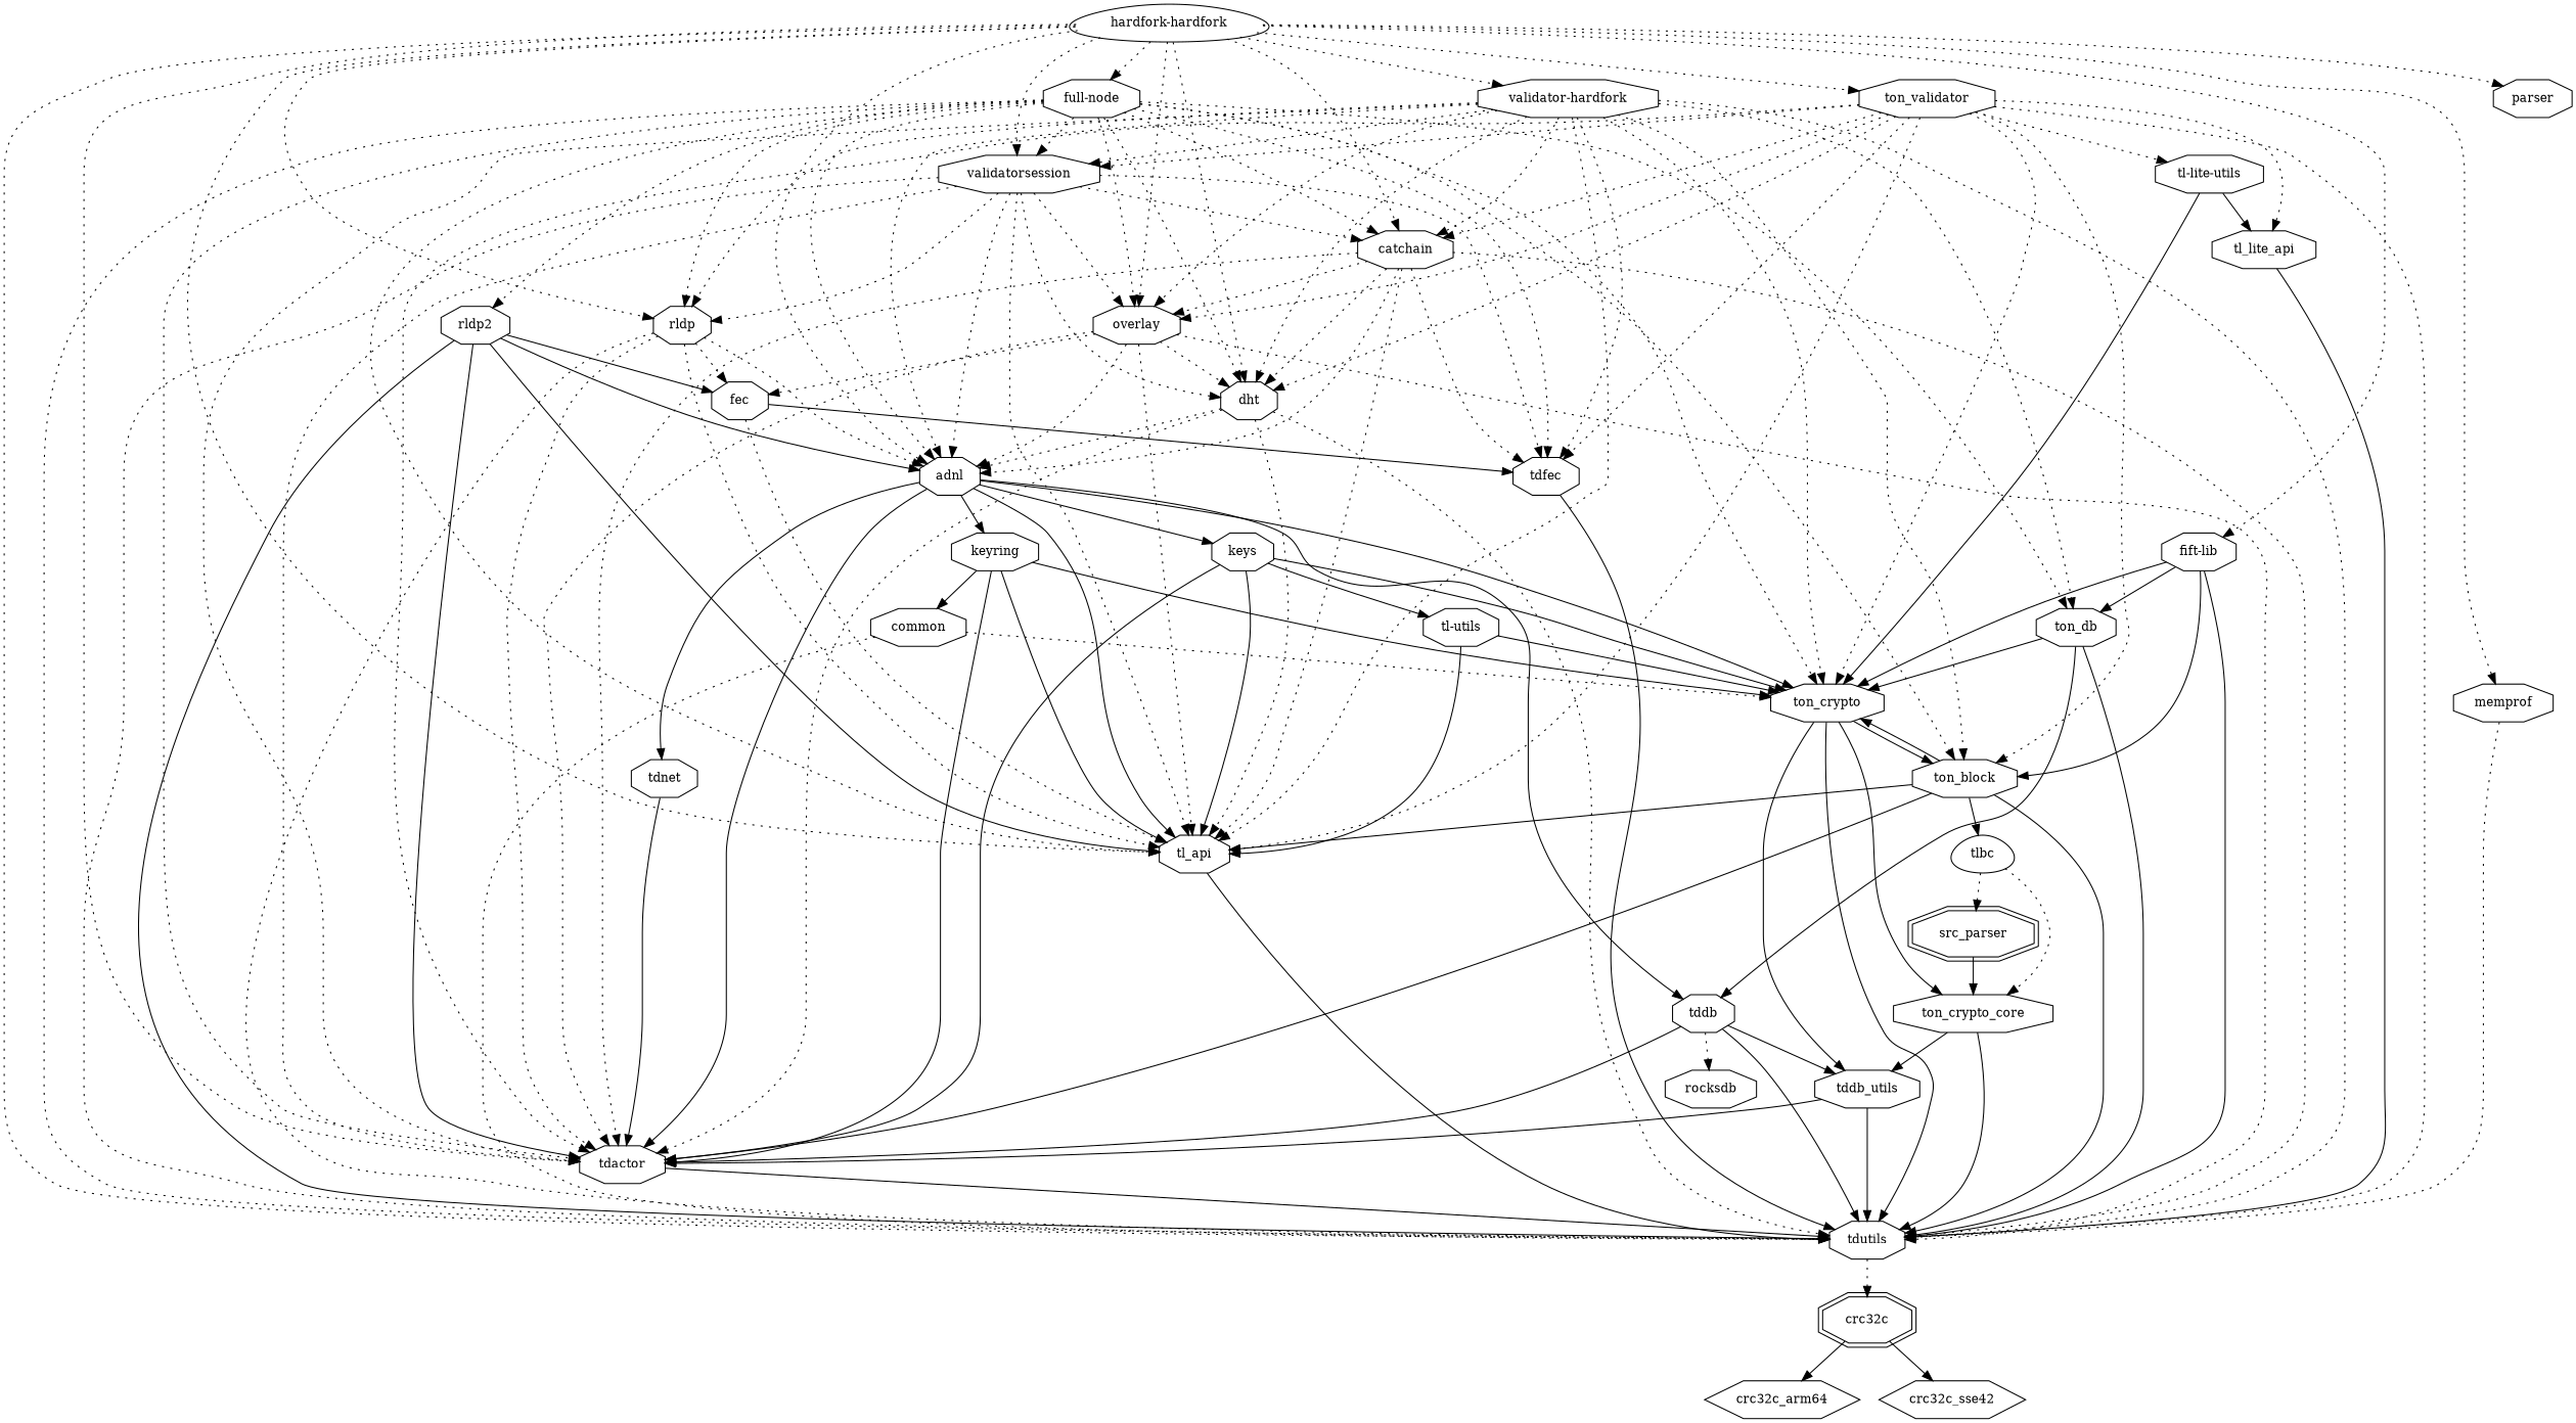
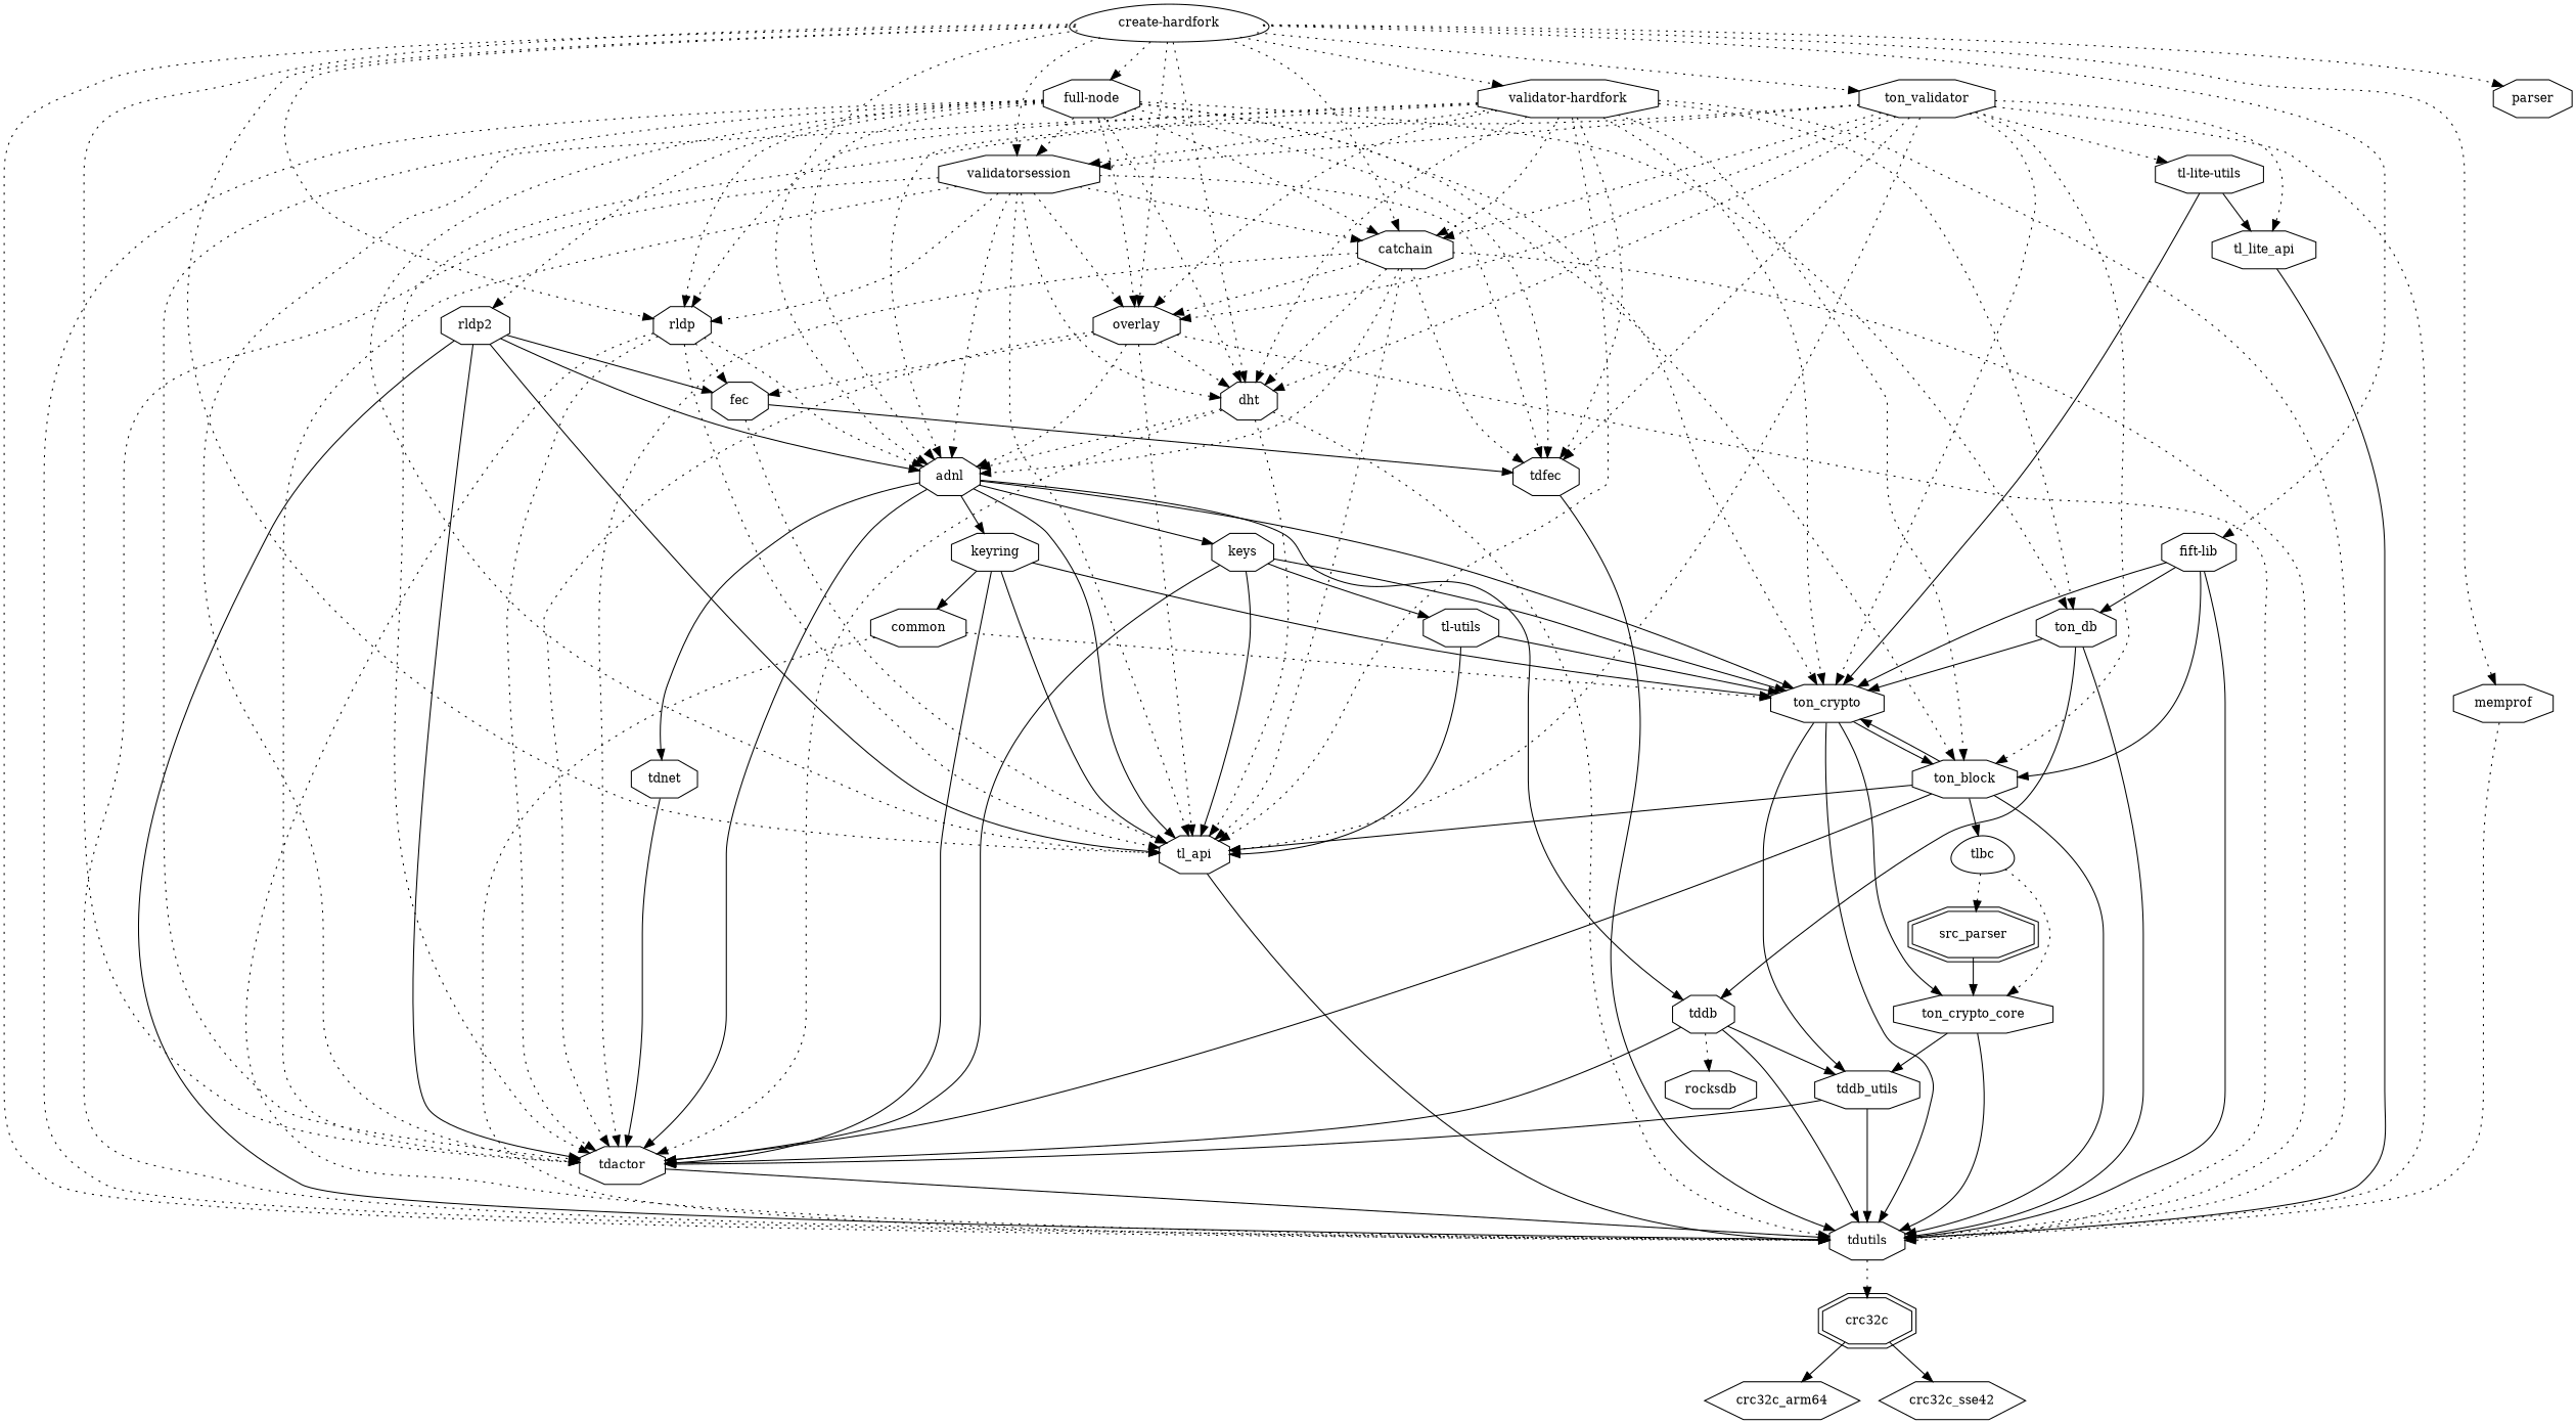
  digraph {
    node [fontsize=12 shape=octagon]
    edge [style=dotted]
-   n1 [label="hardfork-hardfork" shape=egg]
+   n1 [label="create-hardfork" shape=egg]
    n2 [label=adnl]
    n3 [label=tdutils]
    n4 [label=tdactor]
    n5 [label=tl_api]
    n6 [label=catchain]
    n7 [label=dht]
    n8 [label=overlay]
    n9 [label="fift-lib"]
    n10 [label="full-node"]
    n11 [label=rldp]
    n12 [label=validatorsession]
    n13 [label=parser]
    n14 [label=memprof]
    n15 [label=ton_validator]
    n16 [label="validator-hardfork"]
    n17 [label=keyring]
    n18 [label=ton_crypto]
    n19 [label=keys]
    n20 [label=tddb]
    n21 [label=tdnet]
    n22 [label=crc32c shape=doubleoctagon]
    n23 [label=tdfec]
    n24 [label=fec]
    n25 [label=ton_block]
    n26 [label=ton_db]
    n27 [label=rldp2]
    n28 [label="tl-lite-utils"]
    n29 [label=tl_lite_api]
    n30 [label=common]
    n31 [label=tddb_utils]
    n32 [label=ton_crypto_core]
    n33 [label="tl-utils"]
    n34 [label=rocksdb]
    n35 [label=crc32c_arm64 shape=hexagon]
    n36 [label=crc32c_sse42 shape=hexagon]
    n37 [label=tlbc shape=egg]
    n38 [label=src_parser shape=doubleoctagon]
    n1 -> n2
    n1 -> n3
    n1 -> n4
    n1 -> n5
    n1 -> n6
    n1 -> n7
    n1 -> n8
    n1 -> n9
    n1 -> n10
    n1 -> n11
    n1 -> n12
    n1 -> n13
    n1 -> n14
    n1 -> n15
    n1 -> n16
    n2 -> n4 [style=""]
    n2 -> n5 [style=""]
    n2 -> n17 [style=""]
    n2 -> n18 [style=""]
    n2 -> n19 [style=""]
    n2 -> n20 [style=""]
    n2 -> n21 [style=""]
    n3 -> n22
    n4 -> n3 [style=""]
    n5 -> n3 [style=""]
    n6 -> n2
    n6 -> n3
    n6 -> n4
    n6 -> n5
    n6 -> n7
    n6 -> n8
    n6 -> n23
    n7 -> n2
    n7 -> n3
    n7 -> n4
    n7 -> n5
    n8 -> n2
    n8 -> n3
    n8 -> n4
    n8 -> n5
    n8 -> n7
    n8 -> n24
    n9 -> n3 [style=""]
    n9 -> n18 [style=""]
    n9 -> n25 [style=""]
    n9 -> n26 [style=""]
    n10 -> n2
    n10 -> n3
    n10 -> n4
    n10 -> n5
    n10 -> n6
    n10 -> n7
    n10 -> n8
    n10 -> n11
    n10 -> n12
    n10 -> n18
    n10 -> n23
    n10 -> n25
    n10 -> n26
    n10 -> n27
    n11 -> n2
    n11 -> n3
    n11 -> n4
    n11 -> n5
    n11 -> n24
    n12 -> n2
    n12 -> n3
    n12 -> n4
    n12 -> n5
    n12 -> n6
    n12 -> n7
    n12 -> n8
    n12 -> n11
    n12 -> n23
    n14 -> n3
    n15 -> n3
    n15 -> n4
    n15 -> n5
    n15 -> n6
    n15 -> n7
    n15 -> n8
    n15 -> n12
    n15 -> n18
    n15 -> n23
    n15 -> n25
    n15 -> n28
    n15 -> n29
    n16 -> n2
    n16 -> n3
    n16 -> n4
    n16 -> n5
    n16 -> n6
    n16 -> n7
    n16 -> n8
    n16 -> n11
    n16 -> n12
    n16 -> n18
    n16 -> n23
    n16 -> n25
    n16 -> n26
    n17 -> n4 [style=""]
    n17 -> n5 [style=""]
    n17 -> n18 [style=""]
    n17 -> n30 [style=""]
    n18 -> n3 [style=""]
    n18 -> n25 [style=""]
    n18 -> n31 [style=""]
    n18 -> n32 [style=""]
    n19 -> n4 [style=""]
    n19 -> n5 [style=""]
    n19 -> n18 [style=""]
    n19 -> n33 [style=""]
    n20 -> n3 [style=""]
    n20 -> n4 [style=""]
    n20 -> n31 [style=""]
    n20 -> n34
    n21 -> n4 [style=""]
    n22 -> n35 [style=""]
    n22 -> n36 [style=""]
    n23 -> n3 [style=""]
    n24 -> n5
    n24 -> n23 [style=""]
    n25 -> n3 [style=""]
    n25 -> n4 [style=""]
    n25 -> n5 [style=""]
    n25 -> n18 [style=""]
    n25 -> n37 [style=""]
    n26 -> n3 [style=""]
    n26 -> n18 [style=""]
    n26 -> n20 [style=""]
    n27 -> n2 [style=""]
    n27 -> n3 [style=""]
    n27 -> n4 [style=""]
    n27 -> n5 [style=""]
    n27 -> n24 [style=""]
    n28 -> n18 [style=""]
    n28 -> n29 [style=""]
    n29 -> n3 [style=""]
    n30 -> n3
    n30 -> n18
    n31 -> n3 [style=""]
    n31 -> n4 [style=""]
    n32 -> n3 [style=""]
    n32 -> n31 [style=""]
    n33 -> n5 [style=""]
    n33 -> n18 [style=""]
    n37 -> n32
    n37 -> n38
    n38 -> n32 [style=""]
  }
